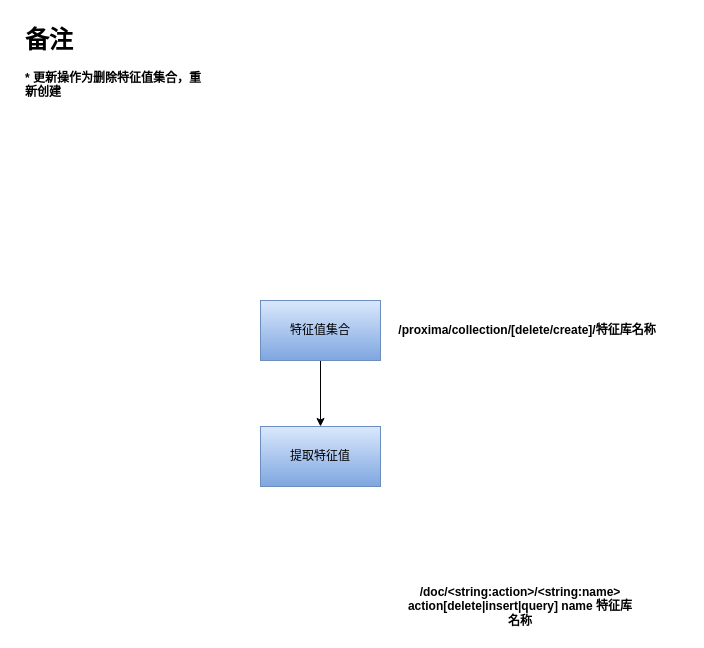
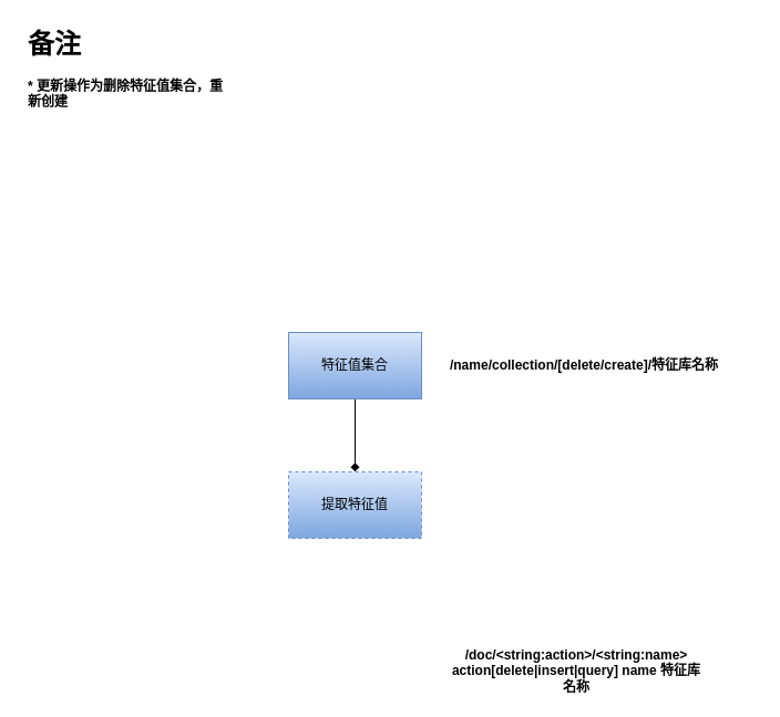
  <mxCell id="0" />
  <mxCell id="1" parent="0" />
- <mxCell id="2" style="edgeStyle=orthogonalEdgeStyle;curved=0;rounded=1;sketch=0;orthogonalLoop=1;jettySize=auto;html=1;fontColor=#000000;" edge="1" parent="1" source="3" target="7"><mxGeometry relative="1" as="geometry" /></mxCell>
+ <mxCell id="2" style="edgeStyle=orthogonalEdgeStyle;curved=0;rounded=1;sketch=0;orthogonalLoop=1;jettySize=auto;html=1;fontColor=#000000;endArrow=diamond;" edge="1" parent="1" source="3" target="7"><mxGeometry relative="1" as="geometry" /></mxCell>
  <mxCell id="3" value="特征值集合" style="rounded=0;whiteSpace=wrap;html=1;sketch=0;fillColor=#dae8fc;gradientColor=#7ea6e0;strokeColor=#6c8ebf;" vertex="1" parent="1"><mxGeometry x="260" y="300" width="120" height="60" as="geometry" /></mxCell>
- <mxCell id="4" value="&lt;div class=&quot;lake-content&quot;&gt;&lt;span class=&quot;ne-text&quot;&gt;/proxima/collection/[delete/create]/特征库名称&lt;/span&gt;&lt;/div&gt;" style="text;html=1;strokeColor=none;fillColor=none;align=center;verticalAlign=middle;whiteSpace=wrap;rounded=0;sketch=0;fontColor=#000000;fontStyle=1" vertex="1" parent="1"><mxGeometry x="372" y="320" width="310" height="20" as="geometry" /></mxCell>
+ <mxCell id="4" value="&lt;div class=&quot;lake-content&quot;&gt;&lt;span class=&quot;ne-text&quot;&gt;/name/collection/[delete/create]/特征库名称&lt;/span&gt;&lt;/div&gt;" style="text;html=1;strokeColor=none;fillColor=none;align=center;verticalAlign=middle;whiteSpace=wrap;rounded=0;sketch=0;fontColor=#000000;fontStyle=1" vertex="1" parent="1"><mxGeometry x="372" y="320" width="310" height="20" as="geometry" /></mxCell>
  <mxCell id="5" value="&lt;div class=&quot;lake-content&quot;&gt;&lt;span class=&quot;ne-text&quot;&gt;/doc/&amp;lt;string:action&amp;gt;/&amp;lt;string:name&amp;gt;    action[delete|insert|query]  name 特征库名称&lt;/span&gt;&lt;/div&gt;" style="text;html=1;strokeColor=none;fillColor=none;align=center;verticalAlign=middle;whiteSpace=wrap;rounded=0;sketch=0;fontColor=#000000;fontStyle=1" vertex="1" parent="1"><mxGeometry x="405" y="586" width="230" height="40" as="geometry" /></mxCell>
  <mxCell id="6" value="&lt;h1&gt;备注&lt;/h1&gt;&lt;p&gt;&lt;b&gt;* 更新操作为删除特征值集合，重新创建&lt;/b&gt;&lt;/p&gt;" style="text;html=1;strokeColor=none;fillColor=none;spacing=5;spacingTop=-20;whiteSpace=wrap;overflow=hidden;rounded=0;sketch=0;fontColor=#000000;" vertex="1" parent="1"><mxGeometry x="20" y="20" width="190" height="120" as="geometry" /></mxCell>
- <mxCell id="7" value="提取特征值" style="whiteSpace=wrap;html=1;fillColor=#dae8fc;gradientColor=#7ea6e0;strokeColor=#6c8ebf;" vertex="1" parent="1"><mxGeometry x="260" y="426" width="120" height="60" as="geometry" /></mxCell>
+ <mxCell id="7" value="提取特征值" style="whiteSpace=wrap;html=1;fillColor=#dae8fc;gradientColor=#7ea6e0;strokeColor=#6c8ebf;dashed=1;" vertex="1" parent="1"><mxGeometry x="260" y="426" width="120" height="60" as="geometry" /></mxCell>
